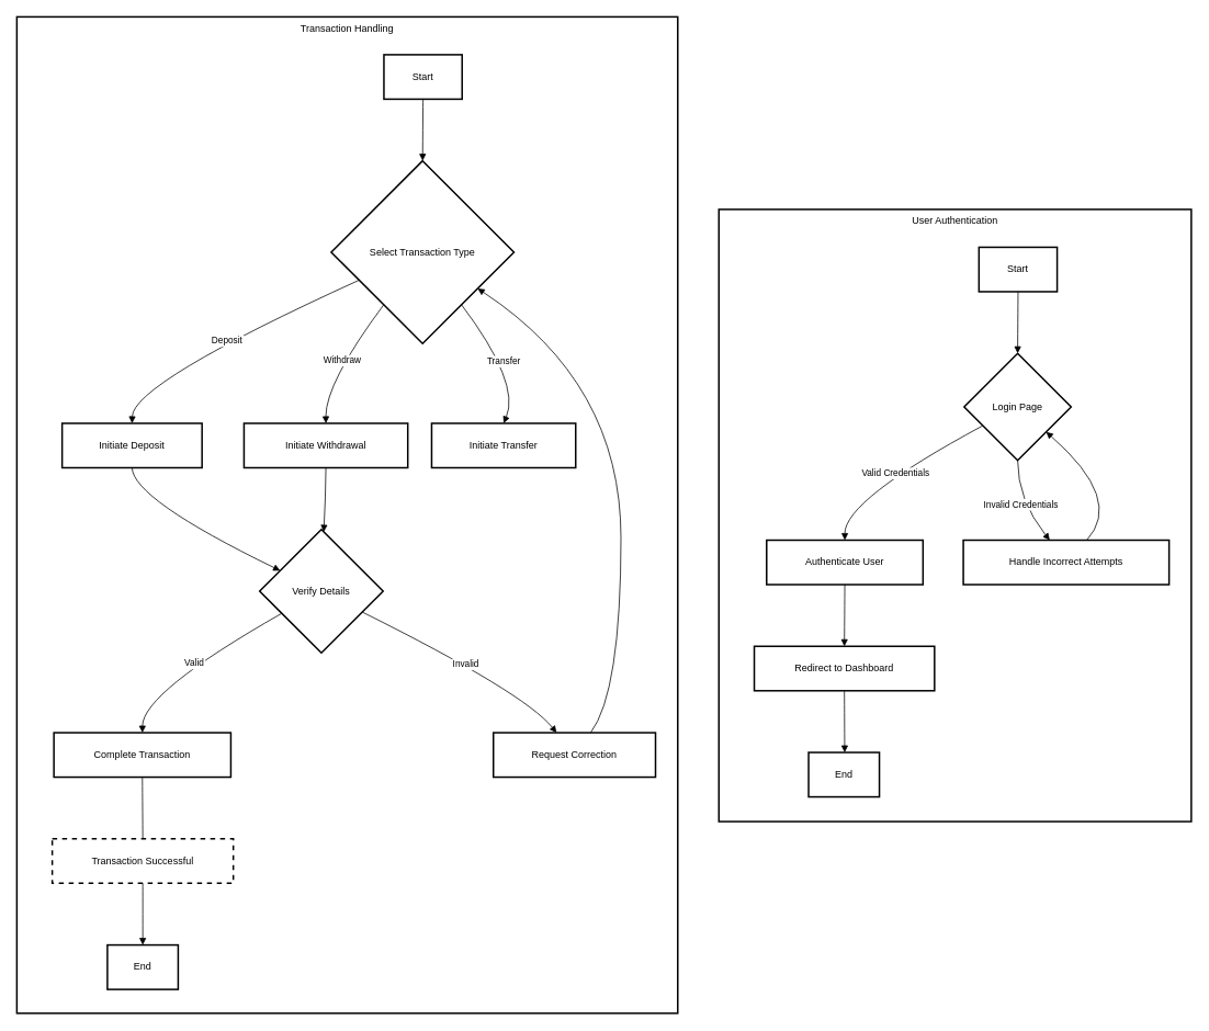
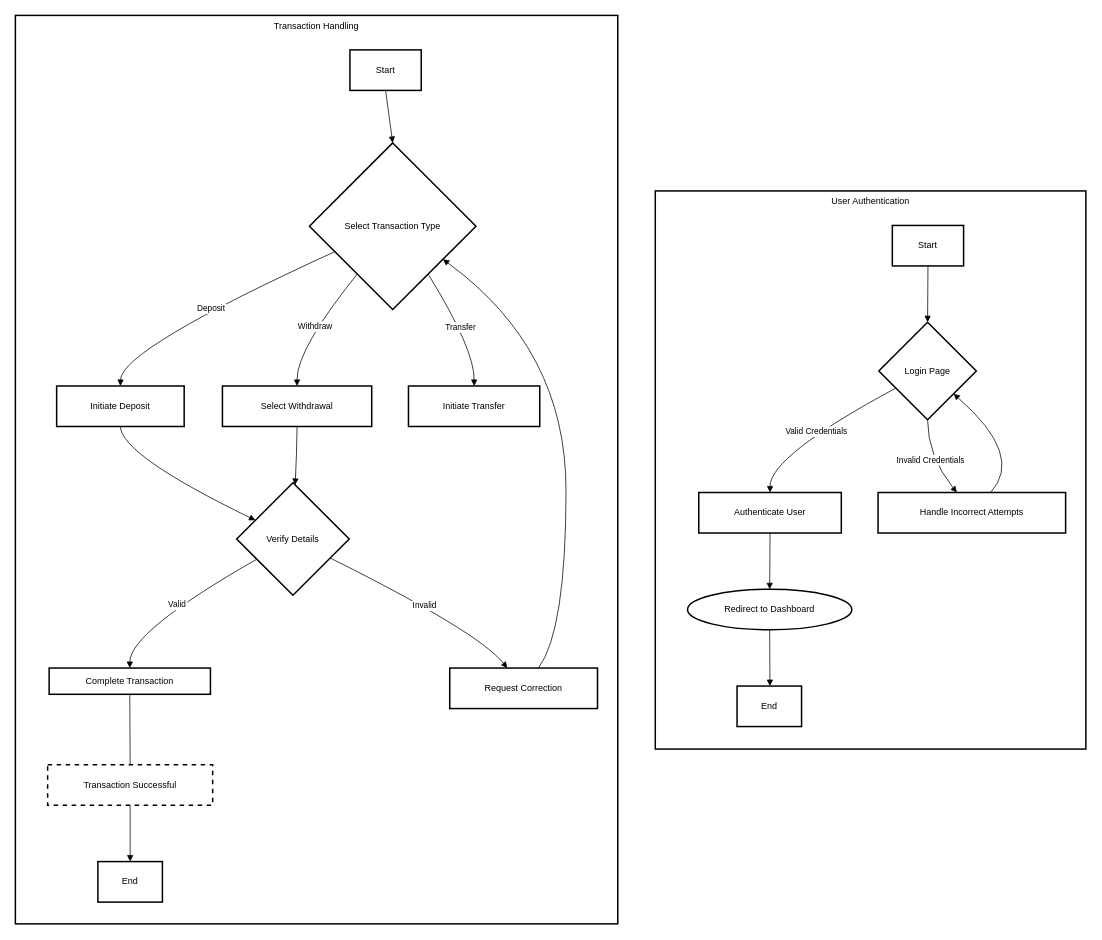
  <mxCell id="0" />
  <mxCell id="1" parent="0" />
  <mxCell id="2" value="Transaction Handling" style="whiteSpace=wrap;strokeWidth=2;verticalAlign=top;" vertex="1" parent="1"><mxGeometry x="20" y="20" width="803" height="1211" as="geometry" /></mxCell>
  <mxCell id="3" value="Start" style="whiteSpace=wrap;strokeWidth=2;" vertex="1" parent="2"><mxGeometry x="446" y="46" width="95" height="54" as="geometry" /></mxCell>
- <mxCell id="4" value="Select Transaction Type" style="rhombus;strokeWidth=2;whiteSpace=wrap;" vertex="1" parent="2"><mxGeometry x="382" y="175" width="222" height="222" as="geometry" /></mxCell>
+ <mxCell id="4" value="Select Transaction Type" style="rhombus;strokeWidth=2;whiteSpace=wrap;" vertex="1" parent="2"><mxGeometry x="392" y="170" width="222" height="222" as="geometry" /></mxCell>
  <mxCell id="5" value="Initiate Deposit" style="whiteSpace=wrap;strokeWidth=2;" vertex="1" parent="2"><mxGeometry x="55" y="494" width="170" height="54" as="geometry" /></mxCell>
- <mxCell id="6" value="Initiate Withdrawal" style="whiteSpace=wrap;strokeWidth=2;" vertex="1" parent="2"><mxGeometry x="276" y="494" width="199" height="54" as="geometry" /></mxCell>
- <mxCell id="7" value="Initiate Transfer" style="whiteSpace=wrap;strokeWidth=2;" vertex="1" parent="2"><mxGeometry x="504" y="494" width="175" height="54" as="geometry" /></mxCell>
+ <mxCell id="6" value="Select Withdrawal" style="whiteSpace=wrap;strokeWidth=2;" vertex="1" parent="2"><mxGeometry x="276" y="494" width="199" height="54" as="geometry" /></mxCell>
+ <mxCell id="7" value="Initiate Transfer" style="whiteSpace=wrap;strokeWidth=2;" vertex="1" parent="2"><mxGeometry x="524" y="494" width="175" height="54" as="geometry" /></mxCell>
  <mxCell id="8" value="Verify Details" style="rhombus;strokeWidth=2;whiteSpace=wrap;" vertex="1" parent="2"><mxGeometry x="295" y="623" width="150" height="150" as="geometry" /></mxCell>
- <mxCell id="9" value="Complete Transaction" style="whiteSpace=wrap;strokeWidth=2;" vertex="1" parent="2"><mxGeometry x="45" y="870" width="215" height="54" as="geometry" /></mxCell>
+ <mxCell id="9" value="Complete Transaction" style="whiteSpace=wrap;strokeWidth=2;" vertex="1" parent="2"><mxGeometry x="45" y="870" width="215" height="35" as="geometry" /></mxCell>
  <mxCell id="10" value="Request Correction" style="whiteSpace=wrap;strokeWidth=2;" vertex="1" parent="2"><mxGeometry x="579" y="870" width="197" height="54" as="geometry" /></mxCell>
  <mxCell id="11" value="Transaction Successful" style="whiteSpace=wrap;strokeWidth=2;dashed=1;" vertex="1" parent="2"><mxGeometry x="43" y="999" width="220" height="54" as="geometry" /></mxCell>
  <mxCell id="12" value="End" style="whiteSpace=wrap;strokeWidth=2;" vertex="1" parent="2"><mxGeometry x="110" y="1128" width="86" height="54" as="geometry" /></mxCell>
  <mxCell id="13" value="" style="curved=1;startArrow=none;endArrow=block;exitX=0.5;exitY=0.99;entryX=0.5;entryY=0;" edge="1" parent="2" source="3" target="4"><mxGeometry relative="1" as="geometry"><Array as="points" /></mxGeometry></mxCell>
  <mxCell id="14" value="Deposit" style="curved=1;startArrow=none;endArrow=block;exitX=0;exitY=0.72;entryX=0.5;entryY=0;" edge="1" parent="2" source="4" target="5"><mxGeometry relative="1" as="geometry"><Array as="points"><mxPoint x="141" y="445" /></Array></mxGeometry></mxCell>
  <mxCell id="15" value="Withdraw" style="curved=1;startArrow=none;endArrow=block;exitX=0.13;exitY=1;entryX=0.5;entryY=0;" edge="1" parent="2" source="4" target="6"><mxGeometry relative="1" as="geometry"><Array as="points"><mxPoint x="375" y="445" /></Array></mxGeometry></mxCell>
  <mxCell id="16" value="Transfer" style="curved=1;startArrow=none;endArrow=block;exitX=0.87;exitY=1;entryX=0.5;entryY=0;" edge="1" parent="2" source="4" target="7"><mxGeometry relative="1" as="geometry"><Array as="points"><mxPoint x="612" y="445" /></Array></mxGeometry></mxCell>
  <mxCell id="17" value="" style="curved=1;startArrow=none;endArrow=block;exitX=0.5;exitY=1;entryX=0;entryY=0.25;" edge="1" parent="2" source="5" target="8"><mxGeometry relative="1" as="geometry"><Array as="points"><mxPoint x="141" y="586" /></Array></mxGeometry></mxCell>
  <mxCell id="18" value="" style="curved=1;startArrow=none;endArrow=block;exitX=0.5;exitY=1;entryX=0.52;entryY=0;" edge="1" parent="2" source="6" target="8"><mxGeometry relative="1" as="geometry"><Array as="points"><mxPoint x="375" y="586" /></Array></mxGeometry></mxCell>
  <mxCell id="19" value="Valid" style="curved=1;startArrow=none;endArrow=block;exitX=0;exitY=0.78;entryX=0.5;entryY=0;" edge="1" parent="2" source="8" target="9"><mxGeometry relative="1" as="geometry"><Array as="points"><mxPoint x="153" y="821" /></Array></mxGeometry></mxCell>
  <mxCell id="20" value="Invalid" style="curved=1;startArrow=none;endArrow=block;exitX=0.99;exitY=0.75;entryX=0.39;entryY=0;" edge="1" parent="2" source="8" target="10"><mxGeometry relative="1" as="geometry"><Array as="points"><mxPoint x="616" y="821" /></Array></mxGeometry></mxCell>
  <mxCell id="21" value="" style="curved=1;startArrow=none;endArrow=none;exitX=0.5;exitY=1;entryX=0.5;entryY=0;" edge="1" parent="2" source="9" target="11"><mxGeometry relative="1" as="geometry"><Array as="points" /></mxGeometry></mxCell>
  <mxCell id="22" value="" style="curved=1;startArrow=none;endArrow=block;exitX=0.6;exitY=0;entryX=1;entryY=0.83;" edge="1" parent="2" source="10" target="4"><mxGeometry relative="1" as="geometry"><Array as="points"><mxPoint x="734" y="821" /><mxPoint x="734" y="445" /></Array></mxGeometry></mxCell>
  <mxCell id="23" value="" style="curved=1;startArrow=none;endArrow=block;exitX=0.5;exitY=1;entryX=0.5;entryY=0;" edge="1" parent="2" source="11" target="12"><mxGeometry relative="1" as="geometry"><Array as="points" /></mxGeometry></mxCell>
  <mxCell id="24" value="User Authentication" style="whiteSpace=wrap;strokeWidth=2;verticalAlign=top;" vertex="1" parent="1"><mxGeometry x="873" y="254" width="574" height="744" as="geometry" /></mxCell>
  <mxCell id="25" value="Start" style="whiteSpace=wrap;strokeWidth=2;" vertex="1" parent="24"><mxGeometry x="316" y="46" width="95" height="54" as="geometry" /></mxCell>
  <mxCell id="26" value="Login Page" style="rhombus;strokeWidth=2;whiteSpace=wrap;" vertex="1" parent="24"><mxGeometry x="298" y="175" width="130" height="130" as="geometry" /></mxCell>
  <mxCell id="27" value="Authenticate User" style="whiteSpace=wrap;strokeWidth=2;" vertex="1" parent="24"><mxGeometry x="58" y="402" width="190" height="54" as="geometry" /></mxCell>
  <mxCell id="28" value="Handle Incorrect Attempts" style="whiteSpace=wrap;strokeWidth=2;" vertex="1" parent="24"><mxGeometry x="297" y="402" width="250" height="54" as="geometry" /></mxCell>
- <mxCell id="29" value="Redirect to Dashboard" style="whiteSpace=wrap;strokeWidth=2;" vertex="1" parent="24"><mxGeometry x="43" y="531" width="219" height="54" as="geometry" /></mxCell>
+ <mxCell id="29" value="Redirect to Dashboard" style="ellipse;whiteSpace=wrap;strokeWidth=2;" vertex="1" parent="24"><mxGeometry x="43" y="531" width="219" height="54" as="geometry" /></mxCell>
  <mxCell id="30" value="End" style="whiteSpace=wrap;strokeWidth=2;" vertex="1" parent="24"><mxGeometry x="109" y="660" width="86" height="54" as="geometry" /></mxCell>
  <mxCell id="31" value="" style="curved=1;startArrow=none;endArrow=block;exitX=0.5;exitY=0.99;entryX=0.5;entryY=0;" edge="1" parent="24" source="25" target="26"><mxGeometry relative="1" as="geometry"><Array as="points" /></mxGeometry></mxCell>
  <mxCell id="32" value="Valid Credentials" style="curved=1;startArrow=none;endArrow=block;exitX=0;exitY=0.77;entryX=0.5;entryY=0;" edge="1" parent="24" source="26" target="27"><mxGeometry relative="1" as="geometry"><Array as="points"><mxPoint x="153" y="353" /></Array></mxGeometry></mxCell>
  <mxCell id="33" value="Invalid Credentials" style="curved=1;startArrow=none;endArrow=block;exitX=0.5;exitY=1;entryX=0.42;entryY=0;" edge="1" parent="24" source="26" target="28"><mxGeometry relative="1" as="geometry"><Array as="points"><mxPoint x="363" y="353" /></Array></mxGeometry></mxCell>
  <mxCell id="34" value="" style="curved=1;startArrow=none;endArrow=block;exitX=0.5;exitY=1;entryX=0.5;entryY=0;" edge="1" parent="24" source="27" target="29"><mxGeometry relative="1" as="geometry"><Array as="points" /></mxGeometry></mxCell>
  <mxCell id="35" value="" style="curved=1;startArrow=none;endArrow=block;exitX=0.6;exitY=0;entryX=1;entryY=0.94;" edge="1" parent="24" source="28" target="26"><mxGeometry relative="1" as="geometry"><Array as="points"><mxPoint x="492" y="353" /></Array></mxGeometry></mxCell>
  <mxCell id="36" value="" style="curved=1;startArrow=none;endArrow=block;exitX=0.5;exitY=1;entryX=0.51;entryY=0;" edge="1" parent="24" source="29" target="30"><mxGeometry relative="1" as="geometry"><Array as="points" /></mxGeometry></mxCell>
